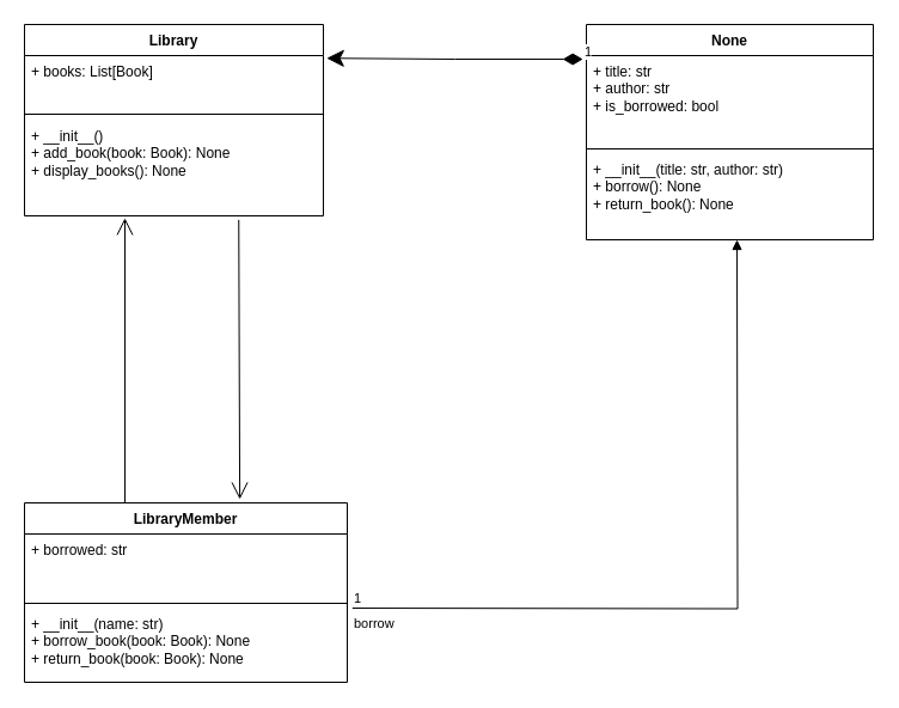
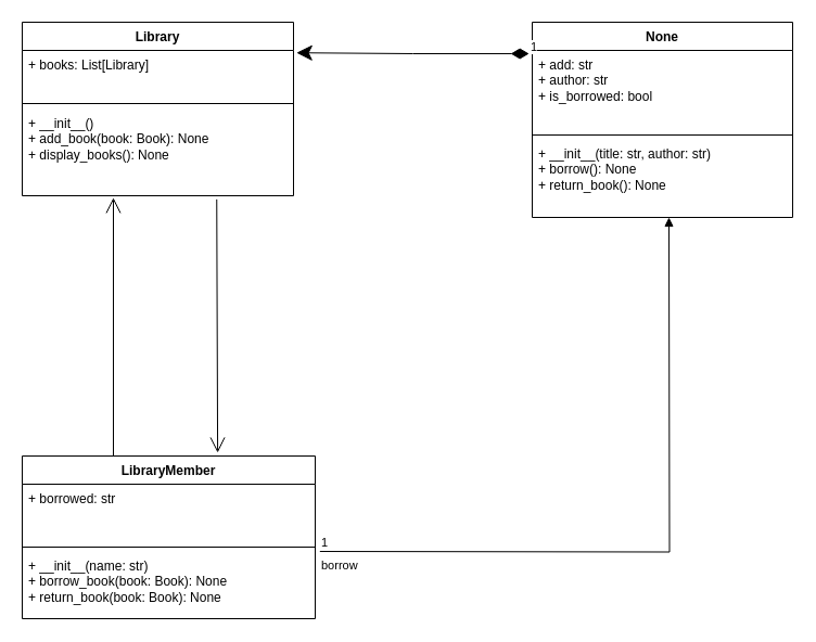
  <mxCell id="0" />
  <mxCell id="1" parent="0" />
  <mxCell id="2" value="Library" style="swimlane;fontStyle=1;align=center;verticalAlign=top;childLayout=stackLayout;horizontal=1;startSize=26;horizontalStack=0;resizeParent=1;resizeParentMax=0;resizeLast=0;collapsible=1;marginBottom=0;whiteSpace=wrap;html=1;" vertex="1" parent="1"><mxGeometry x="20" y="20" width="250" height="160" as="geometry" /></mxCell>
- <mxCell id="3" value="+ books: List[Book]&amp;nbsp; &amp;nbsp; &amp;nbsp; &amp;nbsp;" style="text;strokeColor=none;fillColor=none;align=left;verticalAlign=top;spacingLeft=4;spacingRight=4;overflow=hidden;rotatable=0;points=[[0,0.5],[1,0.5]];portConstraint=eastwest;whiteSpace=wrap;html=1;" vertex="1" parent="2"><mxGeometry y="26" width="250" height="44" as="geometry" /></mxCell>
+ <mxCell id="3" value="+ books: List[Library]&amp;nbsp; &amp;nbsp; &amp;nbsp; &amp;nbsp;" style="text;strokeColor=none;fillColor=none;align=left;verticalAlign=top;spacingLeft=4;spacingRight=4;overflow=hidden;rotatable=0;points=[[0,0.5],[1,0.5]];portConstraint=eastwest;whiteSpace=wrap;html=1;" vertex="1" parent="2"><mxGeometry y="26" width="250" height="44" as="geometry" /></mxCell>
  <mxCell id="4" value="" style="line;strokeWidth=1;fillColor=none;align=left;verticalAlign=middle;spacingTop=-1;spacingLeft=3;spacingRight=3;rotatable=0;labelPosition=right;points=[];portConstraint=eastwest;strokeColor=inherit;" vertex="1" parent="2"><mxGeometry y="70" width="250" height="10" as="geometry" /></mxCell>
  <mxCell id="5" value="&lt;div&gt;+ __init__()&lt;/div&gt;&lt;div&gt;+ add_book(book: Book): None&lt;/div&gt;&lt;div&gt;+ display_books(): None&lt;/div&gt;" style="text;strokeColor=none;fillColor=none;align=left;verticalAlign=top;spacingLeft=4;spacingRight=4;overflow=hidden;rotatable=0;points=[[0,0.5],[1,0.5]];portConstraint=eastwest;whiteSpace=wrap;html=1;" vertex="1" parent="2"><mxGeometry y="80" width="250" height="80" as="geometry" /></mxCell>
  <mxCell id="6" value="None" style="swimlane;fontStyle=1;align=center;verticalAlign=top;childLayout=stackLayout;horizontal=1;startSize=26;horizontalStack=0;resizeParent=1;resizeParentMax=0;resizeLast=0;collapsible=1;marginBottom=0;whiteSpace=wrap;html=1;" vertex="1" parent="1"><mxGeometry x="490" y="20" width="240" height="180" as="geometry"><mxRectangle x="520" y="80" width="70" height="30" as="alternateBounds" /></mxGeometry></mxCell>
- <mxCell id="7" value="&lt;div&gt;+ title: str&lt;/div&gt;&lt;div&gt;+ author: str&lt;/div&gt;&lt;div&gt;+ is_borrowed: bool&lt;/div&gt;" style="text;strokeColor=none;fillColor=none;align=left;verticalAlign=top;spacingLeft=4;spacingRight=4;overflow=hidden;rotatable=0;points=[[0,0.5],[1,0.5]];portConstraint=eastwest;whiteSpace=wrap;html=1;" vertex="1" parent="6"><mxGeometry y="26" width="240" height="74" as="geometry" /></mxCell>
+ <mxCell id="7" value="&lt;div&gt;+ add: str&lt;/div&gt;&lt;div&gt;+ author: str&lt;/div&gt;&lt;div&gt;+ is_borrowed: bool&lt;/div&gt;" style="text;strokeColor=none;fillColor=none;align=left;verticalAlign=top;spacingLeft=4;spacingRight=4;overflow=hidden;rotatable=0;points=[[0,0.5],[1,0.5]];portConstraint=eastwest;whiteSpace=wrap;html=1;" vertex="1" parent="6"><mxGeometry y="26" width="240" height="74" as="geometry" /></mxCell>
  <mxCell id="8" value="" style="line;strokeWidth=1;fillColor=none;align=left;verticalAlign=middle;spacingTop=-1;spacingLeft=3;spacingRight=3;rotatable=0;labelPosition=right;points=[];portConstraint=eastwest;strokeColor=inherit;" vertex="1" parent="6"><mxGeometry y="100" width="240" height="8" as="geometry" /></mxCell>
  <mxCell id="9" value="&lt;div&gt;+ __init__(title: str, author: str)&lt;/div&gt;&lt;div&gt;+ borrow(): None&lt;/div&gt;&lt;div&gt;+ return_book(): None&lt;/div&gt;" style="text;strokeColor=none;fillColor=none;align=left;verticalAlign=top;spacingLeft=4;spacingRight=4;overflow=hidden;rotatable=0;points=[[0,0.5],[1,0.5]];portConstraint=eastwest;whiteSpace=wrap;html=1;" vertex="1" parent="6"><mxGeometry y="108" width="240" height="72" as="geometry" /></mxCell>
  <mxCell id="10" value="LibraryMember" style="swimlane;fontStyle=1;align=center;verticalAlign=top;childLayout=stackLayout;horizontal=1;startSize=26;horizontalStack=0;resizeParent=1;resizeParentMax=0;resizeLast=0;collapsible=1;marginBottom=0;whiteSpace=wrap;html=1;" vertex="1" parent="1"><mxGeometry x="20" y="420" width="270" height="150" as="geometry" /></mxCell>
  <mxCell id="11" value="+ borrowed: str&amp;nbsp;" style="text;strokeColor=none;fillColor=none;align=left;verticalAlign=top;spacingLeft=4;spacingRight=4;overflow=hidden;rotatable=0;points=[[0,0.5],[1,0.5]];portConstraint=eastwest;whiteSpace=wrap;html=1;" vertex="1" parent="10"><mxGeometry y="26" width="270" height="54" as="geometry" /></mxCell>
  <mxCell id="12" value="" style="line;strokeWidth=1;fillColor=none;align=left;verticalAlign=middle;spacingTop=-1;spacingLeft=3;spacingRight=3;rotatable=0;labelPosition=right;points=[];portConstraint=eastwest;strokeColor=inherit;" vertex="1" parent="10"><mxGeometry y="80" width="270" height="8" as="geometry" /></mxCell>
  <mxCell id="13" value="&lt;div&gt;+ __init__(name: str)&lt;/div&gt;&lt;div&gt;+ borrow_book(book: Book): None&lt;/div&gt;&lt;div&gt;+ return_book(book: Book): None&lt;/div&gt;" style="text;strokeColor=none;fillColor=none;align=left;verticalAlign=top;spacingLeft=4;spacingRight=4;overflow=hidden;rotatable=0;points=[[0,0.5],[1,0.5]];portConstraint=eastwest;whiteSpace=wrap;html=1;" vertex="1" parent="10"><mxGeometry y="88" width="270" height="62" as="geometry" /></mxCell>
  <mxCell id="14" value="" style="endArrow=open;endFill=1;endSize=12;html=1;rounded=0;entryX=0.336;entryY=1.023;entryDx=0;entryDy=0;entryPerimeter=0;" edge="1" parent="1" target="5"><mxGeometry width="160" relative="1" as="geometry"><mxPoint x="104" y="420" as="sourcePoint" /><mxPoint x="480" y="220" as="targetPoint" /></mxGeometry></mxCell>
  <mxCell id="15" value="" style="endArrow=open;endFill=1;endSize=12;html=1;rounded=0;exitX=0.717;exitY=1.042;exitDx=0;exitDy=0;exitPerimeter=0;entryX=0.667;entryY=-0.02;entryDx=0;entryDy=0;entryPerimeter=0;" edge="1" parent="1" source="5" target="10"><mxGeometry width="160" relative="1" as="geometry"><mxPoint x="320" y="220" as="sourcePoint" /><mxPoint x="480" y="220" as="targetPoint" /></mxGeometry></mxCell>
  <mxCell id="16" value="1" style="endArrow=classic;html=1;endSize=12;startArrow=diamondThin;startSize=14;startFill=1;edgeStyle=orthogonalEdgeStyle;align=left;verticalAlign=bottom;rounded=0;entryX=1.011;entryY=0.05;entryDx=0;entryDy=0;entryPerimeter=0;exitX=-0.012;exitY=0.041;exitDx=0;exitDy=0;exitPerimeter=0;" edge="1" parent="1" source="7" target="3"><mxGeometry x="-1" y="3" relative="1" as="geometry"><mxPoint x="450" y="60" as="sourcePoint" /><mxPoint x="470" y="260" as="targetPoint" /></mxGeometry></mxCell>
  <mxCell id="17" value="borrow" style="endArrow=block;endFill=1;html=1;edgeStyle=orthogonalEdgeStyle;align=left;verticalAlign=top;rounded=0;exitX=1.016;exitY=0.029;exitDx=0;exitDy=0;exitPerimeter=0;entryX=0.525;entryY=1.025;entryDx=0;entryDy=0;entryPerimeter=0;" edge="1" parent="1"><mxGeometry x="-1" relative="1" as="geometry"><mxPoint x="294.32" y="507.998" as="sourcePoint" /><mxPoint x="616" y="200" as="targetPoint" /></mxGeometry></mxCell>
  <mxCell id="18" value="1" style="edgeLabel;resizable=0;html=1;align=left;verticalAlign=bottom;" connectable="0" vertex="1" parent="17"><mxGeometry x="-1" relative="1" as="geometry" /></mxCell>
